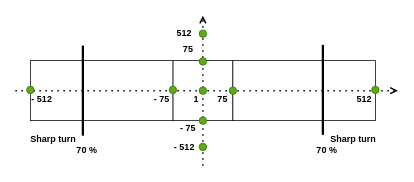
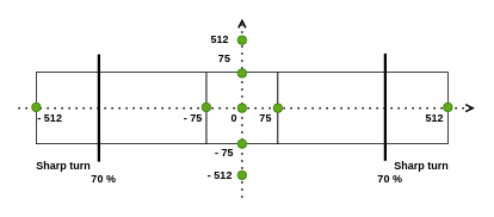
  <mxCell id="0" />
  <mxCell id="1" parent="0" />
  <mxCell id="2" value="" style="whiteSpace=wrap;html=1;aspect=fixed;align=center;" vertex="1" parent="1"><mxGeometry x="230" y="80" width="80" height="80" as="geometry" /></mxCell>
  <mxCell id="3" value="" style="rounded=0;whiteSpace=wrap;html=1;" vertex="1" parent="1"><mxGeometry x="310" y="80" width="190" height="80" as="geometry" /></mxCell>
  <mxCell id="4" value="" style="rounded=0;whiteSpace=wrap;html=1;" vertex="1" parent="1"><mxGeometry x="40" y="80" width="190" height="80" as="geometry" /></mxCell>
  <mxCell id="5" value="" style="endArrow=open;dashed=1;html=1;dashPattern=1 3;strokeWidth=2;rounded=0;endFill=0;" edge="1" parent="1"><mxGeometry width="50" height="50" relative="1" as="geometry"><mxPoint x="20" y="120" as="sourcePoint" /><mxPoint x="530" y="120" as="targetPoint" /></mxGeometry></mxCell>
  <mxCell id="6" value="" style="endArrow=open;dashed=1;html=1;dashPattern=1 3;strokeWidth=2;rounded=0;endFill=0;" edge="1" parent="1"><mxGeometry width="50" height="50" relative="1" as="geometry"><mxPoint x="270" y="220" as="sourcePoint" /><mxPoint x="270" y="20" as="targetPoint" /></mxGeometry></mxCell>
- <mxCell id="7" value="&lt;b style=&quot;color: rgba(0, 0, 0, 0);&quot;&gt;&lt;span style=&quot;color: light-dark(rgb(0, 0, 0), rgb(0, 204, 0));&quot;&gt;1&lt;/span&gt;&lt;/b&gt;" style="text;html=1;align=center;verticalAlign=middle;resizable=0;points=[];autosize=1;strokeColor=none;fillColor=none;" vertex="1" parent="1"><mxGeometry x="246" y="116" width="30" height="30" as="geometry" /></mxCell>
+ <mxCell id="7" value="&lt;b style=&quot;color: rgba(0, 0, 0, 0);&quot;&gt;&lt;span style=&quot;color: light-dark(rgb(0, 0, 0), rgb(0, 204, 0));&quot;&gt;0&lt;/span&gt;&lt;/b&gt;" style="text;html=1;align=center;verticalAlign=middle;resizable=0;points=[];autosize=1;strokeColor=none;fillColor=none;" vertex="1" parent="1"><mxGeometry x="246" y="116" width="30" height="30" as="geometry" /></mxCell>
  <mxCell id="8" value="" style="ellipse;whiteSpace=wrap;html=1;aspect=fixed;fillColor=#60a917;fontColor=#ffffff;strokeColor=#2D7600;" vertex="1" parent="1"><mxGeometry x="225" y="114" width="10" height="10" as="geometry" /></mxCell>
  <mxCell id="9" value="" style="ellipse;whiteSpace=wrap;html=1;aspect=fixed;fillColor=#60a917;fontColor=#ffffff;strokeColor=#2D7600;" vertex="1" parent="1"><mxGeometry x="265" y="115" width="10" height="10" as="geometry" /></mxCell>
  <mxCell id="10" value="" style="ellipse;whiteSpace=wrap;html=1;aspect=fixed;fillColor=#60a917;fontColor=#ffffff;strokeColor=#2D7600;" vertex="1" parent="1"><mxGeometry x="35" y="114" width="10" height="10" as="geometry" /></mxCell>
  <mxCell id="11" value="" style="ellipse;whiteSpace=wrap;html=1;aspect=fixed;fillColor=#60a917;fontColor=#ffffff;strokeColor=#2D7600;" vertex="1" parent="1"><mxGeometry x="265" y="155" width="10" height="10" as="geometry" /></mxCell>
  <mxCell id="12" value="" style="ellipse;whiteSpace=wrap;html=1;aspect=fixed;fillColor=#60a917;fontColor=#ffffff;strokeColor=#2D7600;" vertex="1" parent="1"><mxGeometry x="265" y="76" width="10" height="10" as="geometry" /></mxCell>
  <mxCell id="13" value="" style="ellipse;whiteSpace=wrap;html=1;aspect=fixed;fillColor=#60a917;fontColor=#ffffff;strokeColor=#2D7600;" vertex="1" parent="1"><mxGeometry x="305" y="115" width="10" height="10" as="geometry" /></mxCell>
  <mxCell id="14" value="" style="ellipse;whiteSpace=wrap;html=1;aspect=fixed;fillColor=#60a917;fontColor=#ffffff;strokeColor=#2D7600;" vertex="1" parent="1"><mxGeometry x="265" y="190" width="10" height="10" as="geometry" /></mxCell>
  <mxCell id="15" value="" style="ellipse;whiteSpace=wrap;html=1;aspect=fixed;fillColor=#60a917;fontColor=#ffffff;strokeColor=#2D7600;" vertex="1" parent="1"><mxGeometry x="265" y="39" width="10" height="10" as="geometry" /></mxCell>
  <mxCell id="16" value="" style="ellipse;whiteSpace=wrap;html=1;aspect=fixed;fillColor=#60a917;fontColor=#ffffff;strokeColor=#2D7600;" vertex="1" parent="1"><mxGeometry x="495" y="114" width="10" height="10" as="geometry" /></mxCell>
  <mxCell id="17" value="&lt;span style=&quot;color: light-dark(rgb(0, 0, 0), rgb(0, 204, 0));&quot;&gt;&lt;b&gt;- 512&lt;/b&gt;&lt;/span&gt;" style="text;html=1;align=center;verticalAlign=middle;resizable=0;points=[];autosize=1;strokeColor=none;fillColor=none;" vertex="1" parent="1"><mxGeometry x="30" y="116" width="50" height="30" as="geometry" /></mxCell>
  <mxCell id="18" value="&lt;span style=&quot;color: light-dark(rgb(0, 0, 0), rgb(0, 204, 0));&quot;&gt;&lt;b&gt;512&lt;/b&gt;&lt;/span&gt;" style="text;html=1;align=center;verticalAlign=middle;resizable=0;points=[];autosize=1;strokeColor=none;fillColor=none;" vertex="1" parent="1"><mxGeometry x="465" y="116" width="40" height="30" as="geometry" /></mxCell>
  <mxCell id="19" value="&lt;span style=&quot;color: light-dark(rgb(0, 0, 0), rgb(0, 204, 0));&quot;&gt;&lt;b&gt;- 512&lt;/b&gt;&lt;/span&gt;" style="text;html=1;align=center;verticalAlign=middle;resizable=0;points=[];autosize=1;strokeColor=none;fillColor=none;" vertex="1" parent="1"><mxGeometry x="220" y="180" width="50" height="30" as="geometry" /></mxCell>
  <mxCell id="20" value="&lt;span style=&quot;color: light-dark(rgb(0, 0, 0), rgb(0, 204, 0));&quot;&gt;&lt;b&gt;512&lt;/b&gt;&lt;/span&gt;" style="text;html=1;align=center;verticalAlign=middle;resizable=0;points=[];autosize=1;strokeColor=none;fillColor=none;" vertex="1" parent="1"><mxGeometry x="225" y="29" width="40" height="30" as="geometry" /></mxCell>
  <mxCell id="21" value="&lt;span style=&quot;color: light-dark(rgb(0, 0, 0), rgb(0, 204, 0));&quot;&gt;&lt;b&gt;75&lt;/b&gt;&lt;/span&gt;" style="text;html=1;align=center;verticalAlign=middle;resizable=0;points=[];autosize=1;strokeColor=none;fillColor=none;" vertex="1" parent="1"><mxGeometry x="276" y="116" width="40" height="30" as="geometry" /></mxCell>
  <mxCell id="22" value="&lt;span style=&quot;color: light-dark(rgb(0, 0, 0), rgb(0, 204, 0));&quot;&gt;&lt;b&gt;- 75&lt;/b&gt;&lt;/span&gt;" style="text;html=1;align=center;verticalAlign=middle;resizable=0;points=[];autosize=1;strokeColor=none;fillColor=none;" vertex="1" parent="1"><mxGeometry x="195" y="116" width="40" height="30" as="geometry" /></mxCell>
  <mxCell id="23" value="&lt;span style=&quot;color: light-dark(rgb(0, 0, 0), rgb(0, 204, 0));&quot;&gt;&lt;b&gt;- 75&lt;/b&gt;&lt;/span&gt;" style="text;html=1;align=center;verticalAlign=middle;resizable=0;points=[];autosize=1;strokeColor=none;fillColor=none;" vertex="1" parent="1"><mxGeometry x="230" y="155" width="40" height="30" as="geometry" /></mxCell>
  <mxCell id="24" value="&lt;span style=&quot;color: light-dark(rgb(0, 0, 0), rgb(0, 204, 0));&quot;&gt;&lt;b&gt;75&lt;/b&gt;&lt;/span&gt;" style="text;html=1;align=center;verticalAlign=middle;resizable=0;points=[];autosize=1;strokeColor=none;fillColor=none;" vertex="1" parent="1"><mxGeometry x="230" y="50" width="40" height="30" as="geometry" /></mxCell>
  <mxCell id="25" value="" style="endArrow=none;html=1;rounded=0;strokeWidth=3;" edge="1" parent="1"><mxGeometry width="50" height="50" relative="1" as="geometry"><mxPoint x="430" y="179" as="sourcePoint" /><mxPoint x="430" y="59" as="targetPoint" /></mxGeometry></mxCell>
  <mxCell id="26" value="" style="endArrow=none;html=1;rounded=0;strokeWidth=3;" edge="1" parent="1"><mxGeometry width="50" height="50" relative="1" as="geometry"><mxPoint x="110" y="180" as="sourcePoint" /><mxPoint x="110" y="60" as="targetPoint" /></mxGeometry></mxCell>
  <mxCell id="27" value="&lt;span style=&quot;color: light-dark(rgb(0, 0, 0), rgb(0, 204, 0));&quot;&gt;&lt;b&gt;70 %&lt;/b&gt;&lt;/span&gt;" style="text;html=1;align=center;verticalAlign=middle;resizable=0;points=[];autosize=1;strokeColor=none;fillColor=none;" vertex="1" parent="1"><mxGeometry x="90" y="185" width="50" height="30" as="geometry" /></mxCell>
  <mxCell id="28" value="&lt;span style=&quot;color: light-dark(rgb(0, 0, 0), rgb(0, 204, 0));&quot;&gt;&lt;b&gt;70 %&lt;/b&gt;&lt;/span&gt;" style="text;html=1;align=center;verticalAlign=middle;resizable=0;points=[];autosize=1;strokeColor=none;fillColor=none;" vertex="1" parent="1"><mxGeometry x="410" y="185" width="50" height="30" as="geometry" /></mxCell>
  <mxCell id="29" value="&lt;span style=&quot;color: light-dark(rgb(0, 0, 0), rgb(0, 204, 0));&quot;&gt;&lt;b&gt;Sharp turn&lt;/b&gt;&lt;/span&gt;" style="text;html=1;align=center;verticalAlign=middle;resizable=0;points=[];autosize=1;strokeColor=none;fillColor=none;" vertex="1" parent="1"><mxGeometry x="30" y="170" width="80" height="30" as="geometry" /></mxCell>
  <mxCell id="30" value="&lt;span style=&quot;color: light-dark(rgb(0, 0, 0), rgb(0, 204, 0));&quot;&gt;&lt;b&gt;Sharp turn&lt;/b&gt;&lt;/span&gt;" style="text;html=1;align=center;verticalAlign=middle;resizable=0;points=[];autosize=1;strokeColor=none;fillColor=none;" vertex="1" parent="1"><mxGeometry x="430" y="170" width="80" height="30" as="geometry" /></mxCell>
